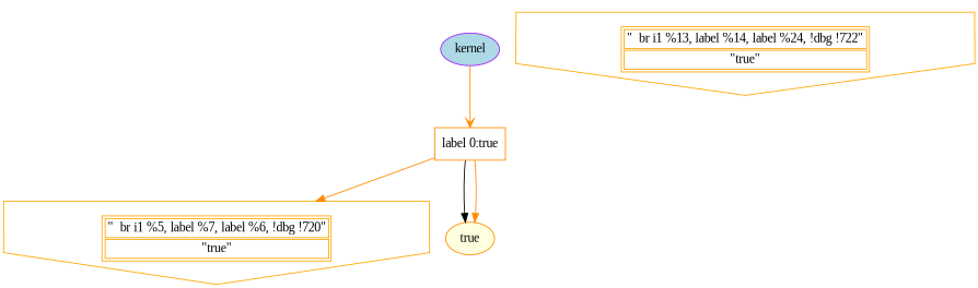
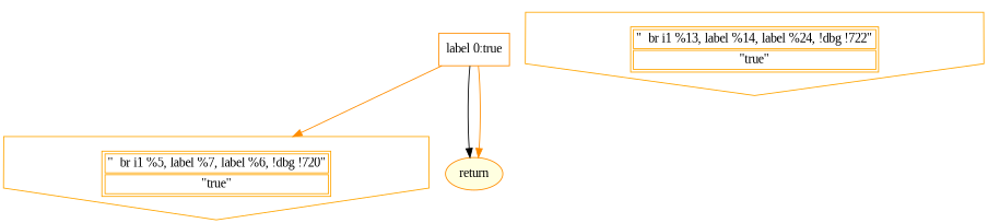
  digraph {
    fontname="Liberation Serif"
    node [color=darkorange fontname="Liberation Serif" style=filled]
    edge [arrowhead=normal color=darkorange fontname="Liberation Serif"]
    n1 [fillcolor=white label="label 0:true" shape=rectangle]
    n2 [color=orange label=<<table><tr><td>"  br i1 %5, label %7, label %6, !dbg !720"</td></tr><tr><td>"true"</td></tr></table>> shape=invhouse style=""]
-   return [fillcolor=lightyellow label=true]
-   kernel [color=purple fillcolor=lightblue]
+   return [fillcolor=lightyellow]
    n5 [color=orange label=<<table><tr><td>"  br i1 %13, label %14, label %24, !dbg !722"</td></tr><tr><td>"true"</td></tr></table>> shape=invhouse style=""]
    n1 -> n2
    n1 -> return [color=black]
    n1 -> return
-   kernel -> n1 [arrowhead=vee]
  }
